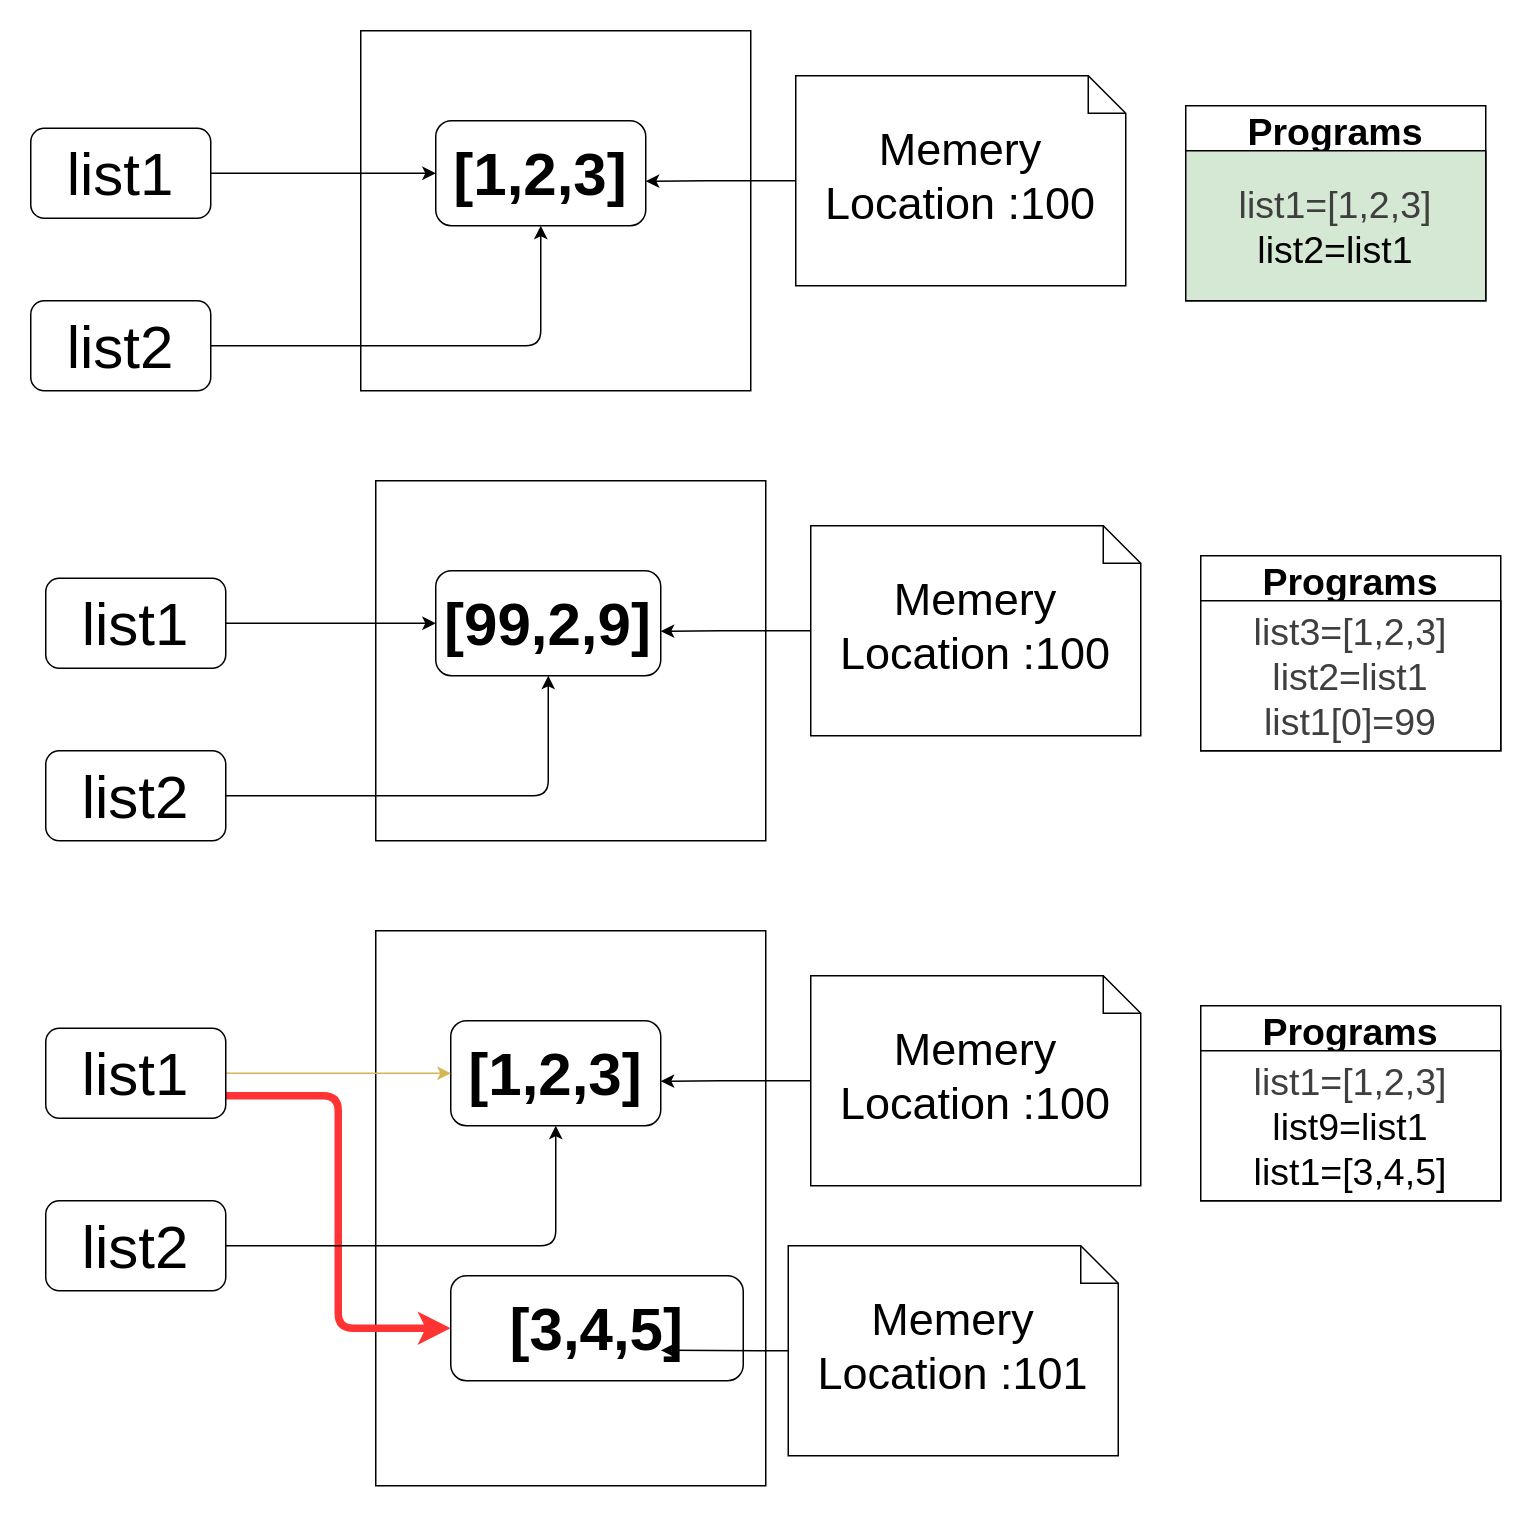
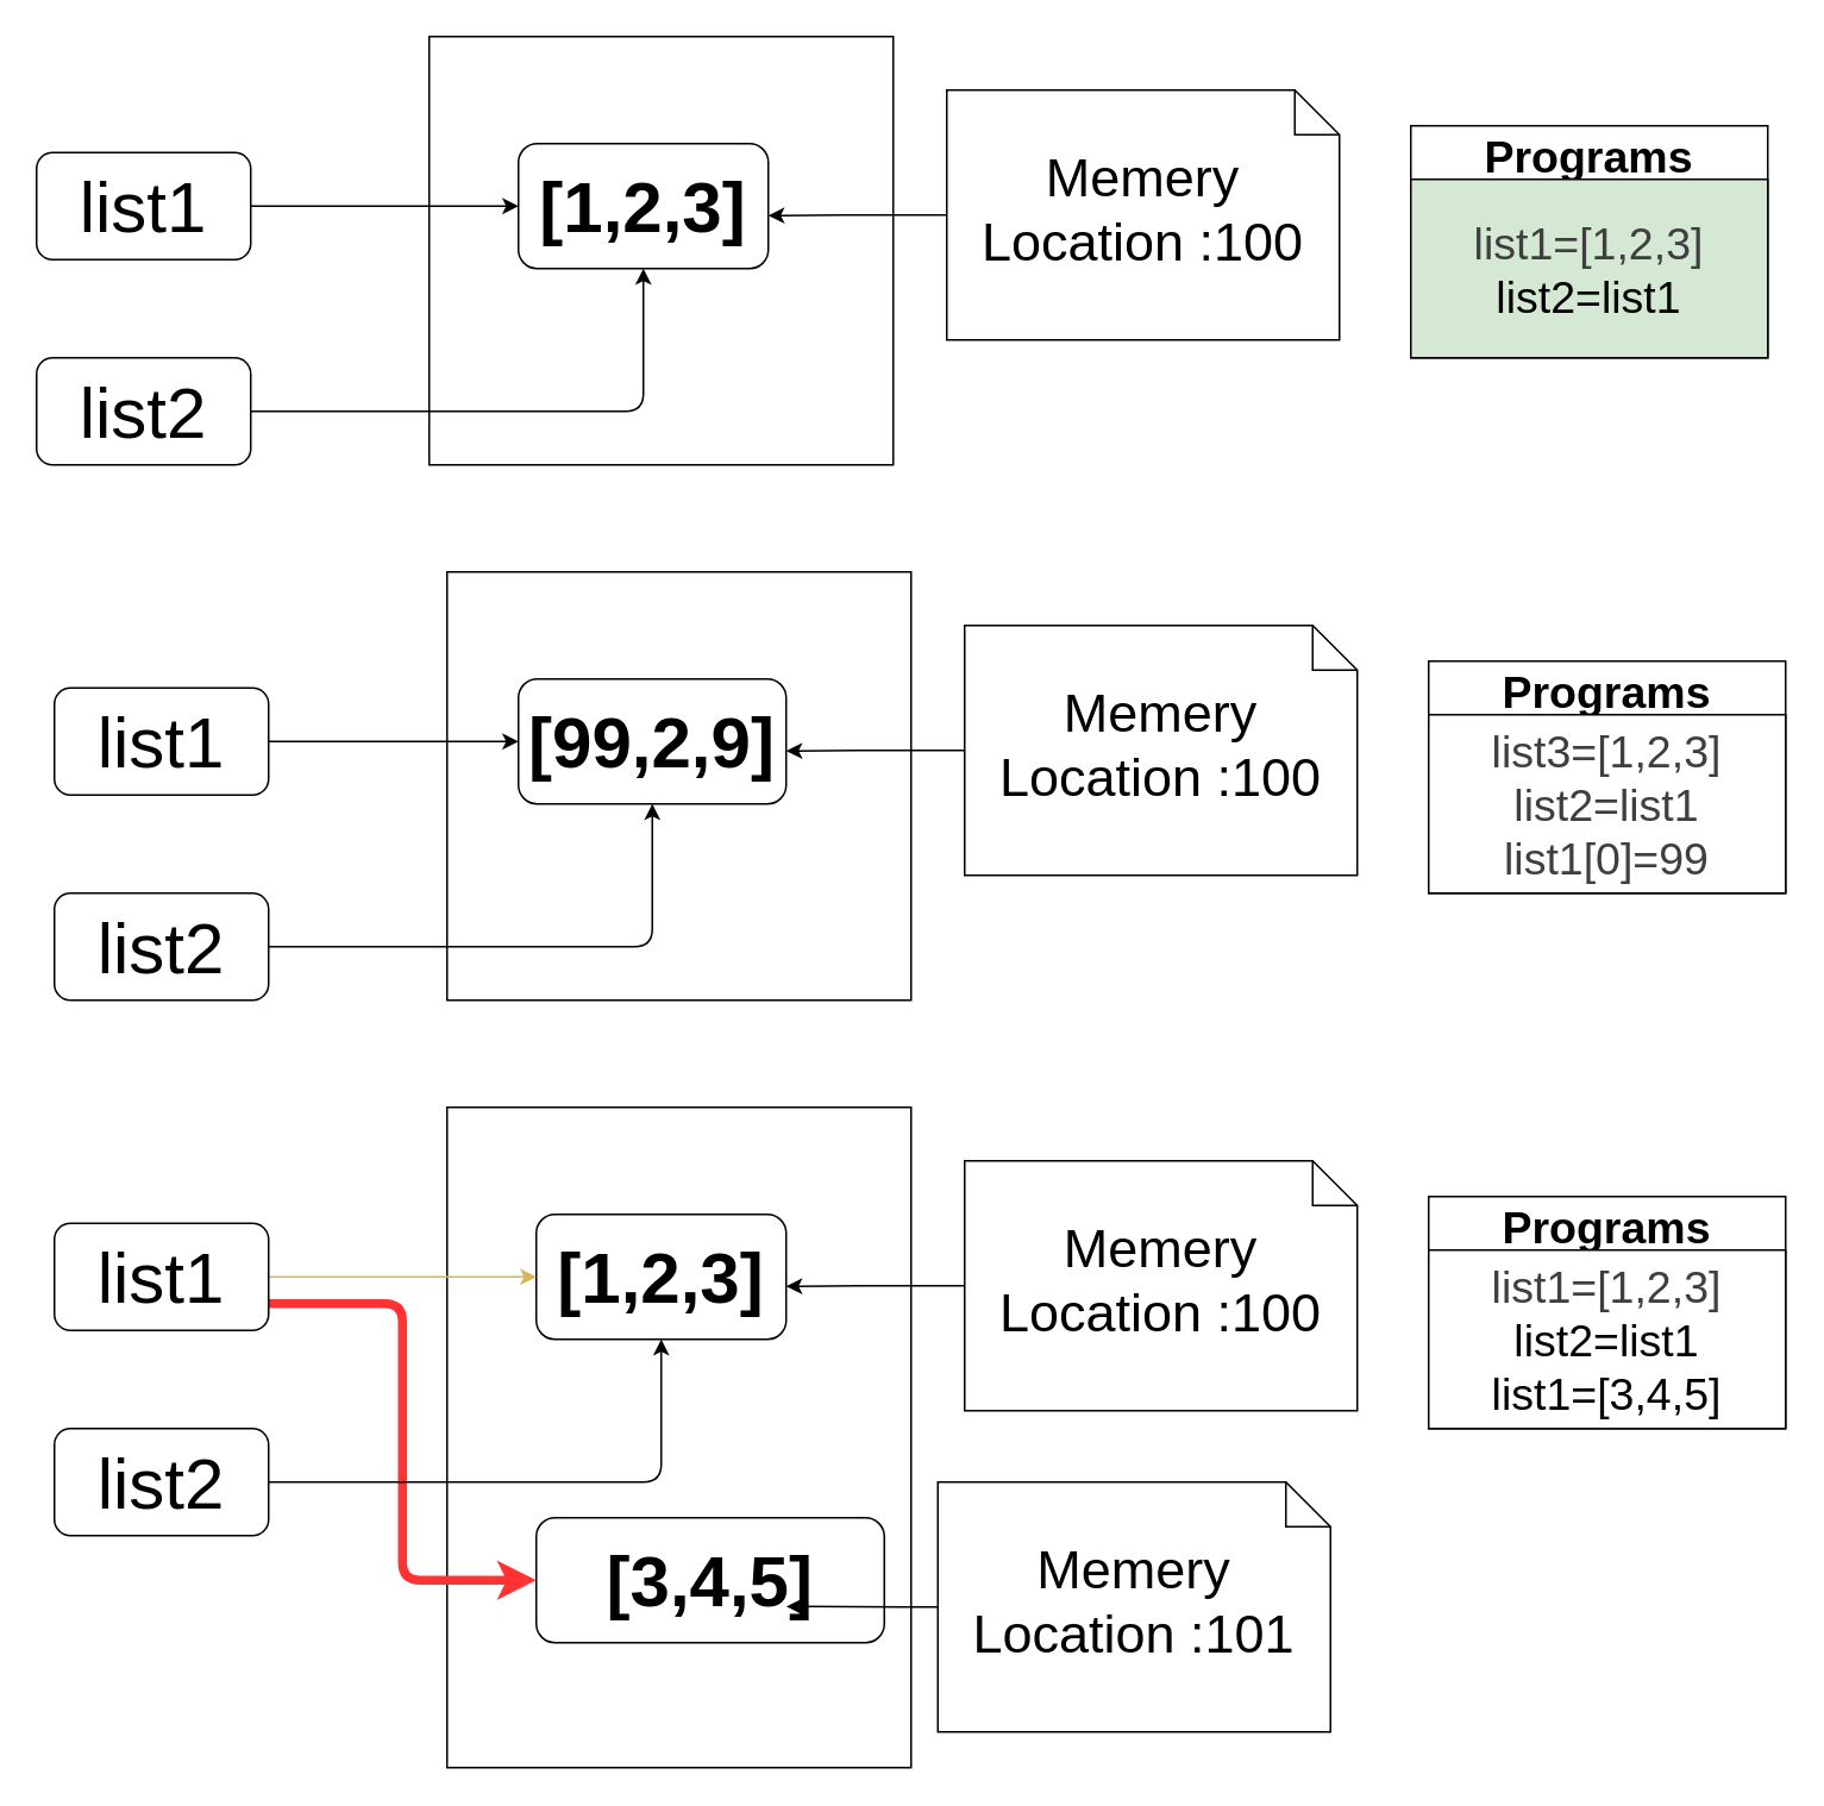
  <mxCell id="0" />
  <mxCell id="1" parent="0" />
  <mxCell id="2" value="" style="whiteSpace=wrap;html=1;" parent="1" vertex="1"><mxGeometry x="240" y="20" width="260" height="240" as="geometry" /></mxCell>
  <mxCell id="3" value="&lt;span style=&quot;font-size: 40px;&quot;&gt;&lt;b&gt;[1,2,3]&lt;/b&gt;&lt;/span&gt;" style="rounded=1;whiteSpace=wrap;html=1;" parent="1" vertex="1"><mxGeometry x="290" y="80" width="140" height="70" as="geometry" /></mxCell>
  <mxCell id="4" style="edgeStyle=none;html=1;exitX=1;exitY=0.5;exitDx=0;exitDy=0;entryX=0;entryY=0.5;entryDx=0;entryDy=0;" parent="1" source="5" target="3" edge="1"><mxGeometry relative="1" as="geometry" /></mxCell>
  <mxCell id="5" value="&lt;span style=&quot;font-size: 40px;&quot;&gt;list1&lt;/span&gt;" style="rounded=1;whiteSpace=wrap;html=1;" parent="1" vertex="1"><mxGeometry x="20" y="85" width="120" height="60" as="geometry" /></mxCell>
  <mxCell id="6" value="&lt;span style=&quot;font-size: 40px;&quot;&gt;list2&lt;/span&gt;" style="rounded=1;whiteSpace=wrap;html=1;" parent="1" vertex="1"><mxGeometry x="20" y="200" width="120" height="60" as="geometry" /></mxCell>
  <mxCell id="7" style="edgeStyle=orthogonalEdgeStyle;html=1;exitX=1;exitY=0.5;exitDx=0;exitDy=0;entryX=0.5;entryY=1;entryDx=0;entryDy=0;" parent="1" source="6" target="3" edge="1"><mxGeometry relative="1" as="geometry" /></mxCell>
  <mxCell id="8" value="&lt;font style=&quot;font-size: 30px;&quot;&gt;Memery Location :100&lt;/font&gt;" style="shape=note2;boundedLbl=1;whiteSpace=wrap;html=1;size=25;verticalAlign=top;align=center;" parent="1" vertex="1"><mxGeometry x="530" y="50" width="220" height="140" as="geometry" /></mxCell>
  <mxCell id="9" style="edgeStyle=orthogonalEdgeStyle;html=1;exitX=0;exitY=0.5;exitDx=0;exitDy=0;exitPerimeter=0;entryX=1;entryY=0.576;entryDx=0;entryDy=0;entryPerimeter=0;" parent="1" source="8" target="3" edge="1"><mxGeometry relative="1" as="geometry" /></mxCell>
  <mxCell id="10" value="Programs" style="swimlane;fontSize=25;startSize=30;" parent="1" vertex="1"><mxGeometry x="790" y="70" width="200" height="130" as="geometry" /></mxCell>
  <mxCell id="11" value="X=10&lt;div&gt;Y=X&lt;/div&gt;" style="text;html=1;align=center;verticalAlign=middle;resizable=0;points=[];autosize=1;strokeColor=none;fillColor=none;" parent="10" vertex="1"><mxGeometry x="75" y="60" width="50" height="40" as="geometry" /></mxCell>
  <mxCell id="12" value="&lt;div&gt;&lt;span style=&quot;color: rgb(63, 63, 63); scrollbar-color: rgb(226, 226, 226) rgb(251, 251, 251); font-size: 25px;&quot;&gt;list1=[1,2,3]&lt;/span&gt;&lt;span style=&quot;font-size: 25px;&quot;&gt;&lt;/span&gt;&lt;/div&gt;&lt;div&gt;&lt;span style=&quot;font-size: 25px;&quot;&gt;list2=list1&lt;/span&gt;&lt;/div&gt;" style="whiteSpace=wrap;html=1;fillColor=#d5e8d4;" parent="10" vertex="1"><mxGeometry y="30" width="200" height="100" as="geometry" /></mxCell>
  <mxCell id="13" value="" style="whiteSpace=wrap;html=1;" vertex="1" parent="1"><mxGeometry x="250" y="320" width="260" height="240" as="geometry" /></mxCell>
  <mxCell id="14" value="&lt;span style=&quot;font-size: 40px;&quot;&gt;&lt;b&gt;[99,2,9]&lt;/b&gt;&lt;/span&gt;" style="rounded=1;whiteSpace=wrap;html=1;" vertex="1" parent="1"><mxGeometry x="290" y="380" width="150" height="70" as="geometry" /></mxCell>
  <mxCell id="15" style="edgeStyle=none;html=1;exitX=1;exitY=0.5;exitDx=0;exitDy=0;entryX=0;entryY=0.5;entryDx=0;entryDy=0;" edge="1" source="16" target="14" parent="1"><mxGeometry relative="1" as="geometry" /></mxCell>
  <mxCell id="16" value="&lt;span style=&quot;font-size: 40px;&quot;&gt;list1&lt;/span&gt;" style="rounded=1;whiteSpace=wrap;html=1;" vertex="1" parent="1"><mxGeometry x="30" y="385" width="120" height="60" as="geometry" /></mxCell>
  <mxCell id="17" value="&lt;span style=&quot;font-size: 40px;&quot;&gt;list2&lt;/span&gt;" style="rounded=1;whiteSpace=wrap;html=1;" vertex="1" parent="1"><mxGeometry x="30" y="500" width="120" height="60" as="geometry" /></mxCell>
  <mxCell id="18" style="edgeStyle=orthogonalEdgeStyle;html=1;exitX=1;exitY=0.5;exitDx=0;exitDy=0;entryX=0.5;entryY=1;entryDx=0;entryDy=0;" edge="1" source="17" target="14" parent="1"><mxGeometry relative="1" as="geometry" /></mxCell>
  <mxCell id="19" value="&lt;font style=&quot;font-size: 30px;&quot;&gt;Memery Location :100&lt;/font&gt;" style="shape=note2;boundedLbl=1;whiteSpace=wrap;html=1;size=25;verticalAlign=top;align=center;" vertex="1" parent="1"><mxGeometry x="540" y="350" width="220" height="140" as="geometry" /></mxCell>
  <mxCell id="20" style="edgeStyle=orthogonalEdgeStyle;html=1;exitX=0;exitY=0.5;exitDx=0;exitDy=0;exitPerimeter=0;entryX=1;entryY=0.576;entryDx=0;entryDy=0;entryPerimeter=0;" edge="1" source="19" target="14" parent="1"><mxGeometry relative="1" as="geometry" /></mxCell>
  <mxCell id="21" value="Programs" style="swimlane;fontSize=25;startSize=30;" vertex="1" parent="1"><mxGeometry x="800" y="370" width="200" height="130" as="geometry" /></mxCell>
  <mxCell id="22" value="X=10&lt;div&gt;Y=X&lt;/div&gt;" style="text;html=1;align=center;verticalAlign=middle;resizable=0;points=[];autosize=1;strokeColor=none;fillColor=none;" vertex="1" parent="21"><mxGeometry x="75" y="60" width="50" height="40" as="geometry" /></mxCell>
  <mxCell id="23" value="&lt;div&gt;&lt;span style=&quot;color: rgb(63, 63, 63); scrollbar-color: rgb(226, 226, 226) rgb(251, 251, 251); font-size: 25px;&quot;&gt;&lt;br&gt;&lt;/span&gt;&lt;/div&gt;&lt;div&gt;&lt;span style=&quot;color: rgb(63, 63, 63); scrollbar-color: rgb(226, 226, 226) rgb(251, 251, 251); font-size: 25px;&quot;&gt;list3=[1,2,3]&lt;/span&gt;&lt;span style=&quot;font-size: 25px;&quot;&gt;&lt;/span&gt;&lt;/div&gt;&lt;div&gt;&lt;span style=&quot;color: rgb(63, 63, 63); scrollbar-color: rgb(226, 226, 226) rgb(251, 251, 251); font-size: 25px;&quot;&gt;list2=list1&lt;/span&gt;&lt;/div&gt;&lt;div&gt;&lt;span style=&quot;color: rgb(63, 63, 63); scrollbar-color: rgb(226, 226, 226) rgb(251, 251, 251); font-size: 25px;&quot;&gt;&lt;span style=&quot;color: rgb(63, 63, 63); scrollbar-color: rgb(226, 226, 226) rgb(251, 251, 251);&quot;&gt;list1[0]=99&lt;/span&gt;&lt;/span&gt;&lt;/div&gt;&lt;div&gt;&lt;span style=&quot;color: rgb(63, 63, 63); scrollbar-color: rgb(226, 226, 226) rgb(251, 251, 251); font-size: 25px;&quot;&gt;&lt;span style=&quot;color: rgb(63, 63, 63); scrollbar-color: rgb(226, 226, 226) rgb(251, 251, 251);&quot;&gt;&lt;br&gt;&lt;/span&gt;&lt;/span&gt;&lt;/div&gt;" style="whiteSpace=wrap;html=1;" vertex="1" parent="21"><mxGeometry y="30" width="200" height="100" as="geometry" /></mxCell>
  <mxCell id="24" value="" style="whiteSpace=wrap;html=1;" vertex="1" parent="1"><mxGeometry x="250" y="620" width="260" height="370" as="geometry" /></mxCell>
  <mxCell id="25" value="&lt;span style=&quot;font-size: 40px;&quot;&gt;&lt;b&gt;[1,2,3]&lt;/b&gt;&lt;/span&gt;" style="rounded=1;whiteSpace=wrap;html=1;" vertex="1" parent="1"><mxGeometry x="300" y="680" width="140" height="70" as="geometry" /></mxCell>
  <mxCell id="26" style="edgeStyle=none;html=1;exitX=1;exitY=0.5;exitDx=0;exitDy=0;entryX=0;entryY=0.5;entryDx=0;entryDy=0;fillColor=#fff2cc;strokeColor=#d6b656;rounded=0;curved=0;" edge="1" source="28" target="25" parent="1"><mxGeometry relative="1" as="geometry" /></mxCell>
  <mxCell id="27" style="edgeStyle=orthogonalEdgeStyle;html=1;exitX=1;exitY=0.75;exitDx=0;exitDy=0;entryX=0;entryY=0.5;entryDx=0;entryDy=0;strokeColor=#FF3333;strokeWidth=5;" edge="1" parent="1" source="28" target="36"><mxGeometry relative="1" as="geometry"><mxPoint x="210" y="890" as="targetPoint" /></mxGeometry></mxCell>
  <mxCell id="28" value="&lt;span style=&quot;font-size: 40px;&quot;&gt;list1&lt;/span&gt;" style="rounded=1;whiteSpace=wrap;html=1;" vertex="1" parent="1"><mxGeometry x="30" y="685" width="120" height="60" as="geometry" /></mxCell>
  <mxCell id="29" value="&lt;span style=&quot;font-size: 40px;&quot;&gt;list2&lt;/span&gt;" style="rounded=1;whiteSpace=wrap;html=1;" vertex="1" parent="1"><mxGeometry x="30" y="800" width="120" height="60" as="geometry" /></mxCell>
  <mxCell id="30" style="edgeStyle=orthogonalEdgeStyle;html=1;exitX=1;exitY=0.5;exitDx=0;exitDy=0;entryX=0.5;entryY=1;entryDx=0;entryDy=0;" edge="1" source="29" target="25" parent="1"><mxGeometry relative="1" as="geometry" /></mxCell>
  <mxCell id="31" value="&lt;font style=&quot;font-size: 30px;&quot;&gt;Memery Location :100&lt;/font&gt;" style="shape=note2;boundedLbl=1;whiteSpace=wrap;html=1;size=25;verticalAlign=top;align=center;" vertex="1" parent="1"><mxGeometry x="540" y="650" width="220" height="140" as="geometry" /></mxCell>
  <mxCell id="32" style="edgeStyle=orthogonalEdgeStyle;html=1;exitX=0;exitY=0.5;exitDx=0;exitDy=0;exitPerimeter=0;entryX=1;entryY=0.576;entryDx=0;entryDy=0;entryPerimeter=0;" edge="1" source="31" target="25" parent="1"><mxGeometry relative="1" as="geometry" /></mxCell>
  <mxCell id="33" value="Programs" style="swimlane;fontSize=25;startSize=30;" vertex="1" parent="1"><mxGeometry x="800" y="670" width="200" height="130" as="geometry" /></mxCell>
  <mxCell id="34" value="X=10&lt;div&gt;Y=X&lt;/div&gt;" style="text;html=1;align=center;verticalAlign=middle;resizable=0;points=[];autosize=1;strokeColor=none;fillColor=none;" vertex="1" parent="33"><mxGeometry x="75" y="60" width="50" height="40" as="geometry" /></mxCell>
- <mxCell id="35" value="&lt;div&gt;&lt;span style=&quot;color: rgb(63, 63, 63); scrollbar-color: rgb(226, 226, 226) rgb(251, 251, 251); font-size: 25px;&quot;&gt;&lt;br&gt;&lt;/span&gt;&lt;/div&gt;&lt;div&gt;&lt;span style=&quot;color: rgb(63, 63, 63); scrollbar-color: rgb(226, 226, 226) rgb(251, 251, 251); font-size: 25px;&quot;&gt;list1=[1,2,3]&lt;/span&gt;&lt;span style=&quot;font-size: 25px;&quot;&gt;&lt;/span&gt;&lt;/div&gt;&lt;div&gt;&lt;span style=&quot;font-size: 25px;&quot;&gt;list9=list1&lt;/span&gt;&lt;/div&gt;&lt;div&gt;&lt;span style=&quot;font-size: 25px;&quot;&gt;list1=[3,4,5]&lt;/span&gt;&lt;/div&gt;&lt;div&gt;&lt;span style=&quot;font-size: 25px;&quot;&gt;&lt;br&gt;&lt;/span&gt;&lt;/div&gt;" style="whiteSpace=wrap;html=1;" vertex="1" parent="33"><mxGeometry y="30" width="200" height="100" as="geometry" /></mxCell>
+ <mxCell id="35" value="&lt;div&gt;&lt;span style=&quot;color: rgb(63, 63, 63); scrollbar-color: rgb(226, 226, 226) rgb(251, 251, 251); font-size: 25px;&quot;&gt;&lt;br&gt;&lt;/span&gt;&lt;/div&gt;&lt;div&gt;&lt;span style=&quot;color: rgb(63, 63, 63); scrollbar-color: rgb(226, 226, 226) rgb(251, 251, 251); font-size: 25px;&quot;&gt;list1=[1,2,3]&lt;/span&gt;&lt;span style=&quot;font-size: 25px;&quot;&gt;&lt;/span&gt;&lt;/div&gt;&lt;div&gt;&lt;span style=&quot;font-size: 25px;&quot;&gt;list2=list1&lt;/span&gt;&lt;/div&gt;&lt;div&gt;&lt;span style=&quot;font-size: 25px;&quot;&gt;list1=[3,4,5]&lt;/span&gt;&lt;/div&gt;&lt;div&gt;&lt;span style=&quot;font-size: 25px;&quot;&gt;&lt;br&gt;&lt;/span&gt;&lt;/div&gt;" style="whiteSpace=wrap;html=1;" vertex="1" parent="33"><mxGeometry y="30" width="200" height="100" as="geometry" /></mxCell>
  <mxCell id="36" value="&lt;span style=&quot;font-size: 40px;&quot;&gt;&lt;b&gt;[3,4,5]&lt;/b&gt;&lt;/span&gt;" style="rounded=1;whiteSpace=wrap;html=1;" vertex="1" parent="1"><mxGeometry x="300" y="850" width="195" height="70" as="geometry" /></mxCell>
  <mxCell id="37" value="&lt;font style=&quot;font-size: 30px;&quot;&gt;Memery Location :101&lt;/font&gt;" style="shape=note2;boundedLbl=1;whiteSpace=wrap;html=1;size=25;verticalAlign=top;align=center;" vertex="1" parent="1"><mxGeometry x="525" y="830" width="220" height="140" as="geometry" /></mxCell>
  <mxCell id="38" style="edgeStyle=orthogonalEdgeStyle;html=1;exitX=0;exitY=0.5;exitDx=0;exitDy=0;exitPerimeter=0;entryX=0.731;entryY=0.756;entryDx=0;entryDy=0;entryPerimeter=0;" edge="1" parent="1" source="37" target="24"><mxGeometry relative="1" as="geometry" /></mxCell>
